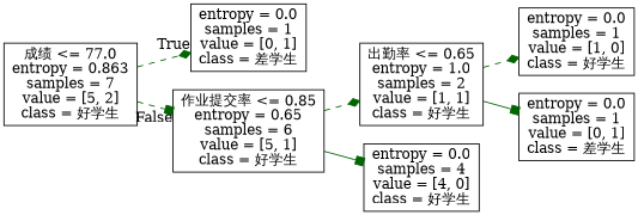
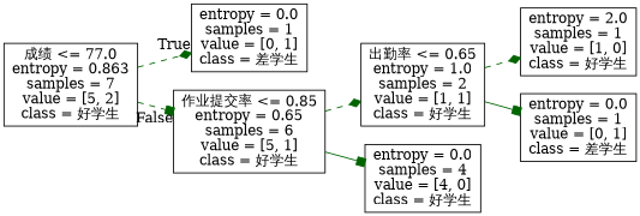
  digraph {
    rankdir=LR
    node [shape=box]
    edge [color=darkgreen style=dashed arrowhead=diamond]
    n1 [label="成绩 <= 77.0\nentropy = 0.863\nsamples = 7\nvalue = [5, 2]\nclass = 好学生"]
    n2 [label="entropy = 0.0\nsamples = 1\nvalue = [0, 1]\nclass = 差学生"]
    n3 [label="作业提交率 <= 0.85\nentropy = 0.65\nsamples = 6\nvalue = [5, 1]\nclass = 好学生"]
    n4 [label="出勤率 <= 0.65\nentropy = 1.0\nsamples = 2\nvalue = [1, 1]\nclass = 好学生"]
    n5 [label="entropy = 0.0\nsamples = 4\nvalue = [4, 0]\nclass = 好学生"]
-   n6 [label="entropy = 0.0\nsamples = 1\nvalue = [1, 0]\nclass = 好学生"]
+   n6 [label="entropy = 2.0\nsamples = 1\nvalue = [1, 0]\nclass = 好学生"]
    n7 [label="entropy = 0.0\nsamples = 1\nvalue = [0, 1]\nclass = 差学生"]
    n1 -> n2 [headlabel=True labelangle=45 labeldistance=2.5]
    n1 -> n3 [headlabel=False labelangle=-45 labeldistance=2.5 arrowhead=box]
    n3 -> n4
    n3 -> n5 [style=solid arrowhead=box]
    n4 -> n6
    n4 -> n7 [style=solid arrowhead=box]
  }
